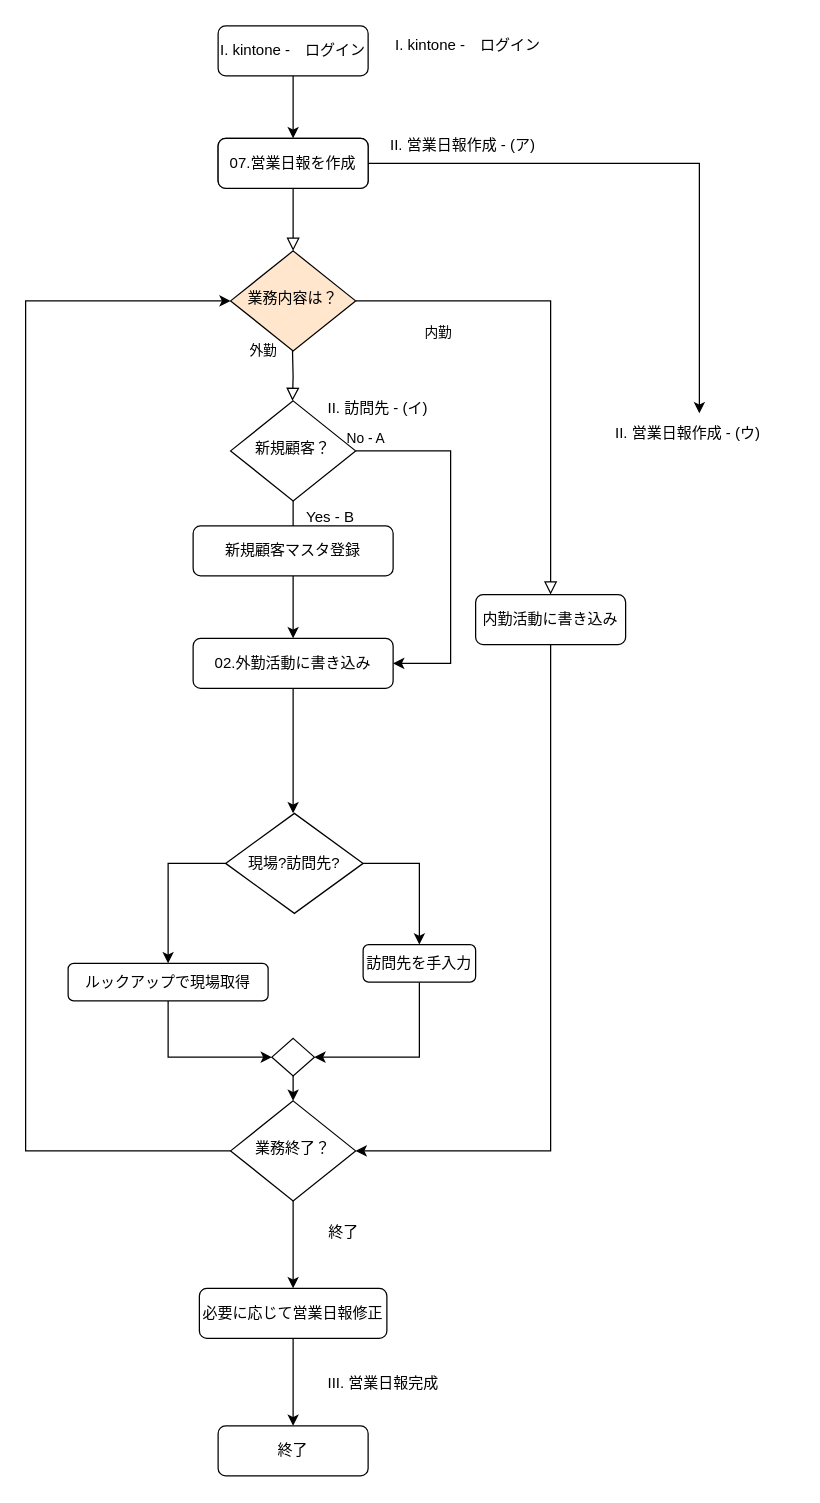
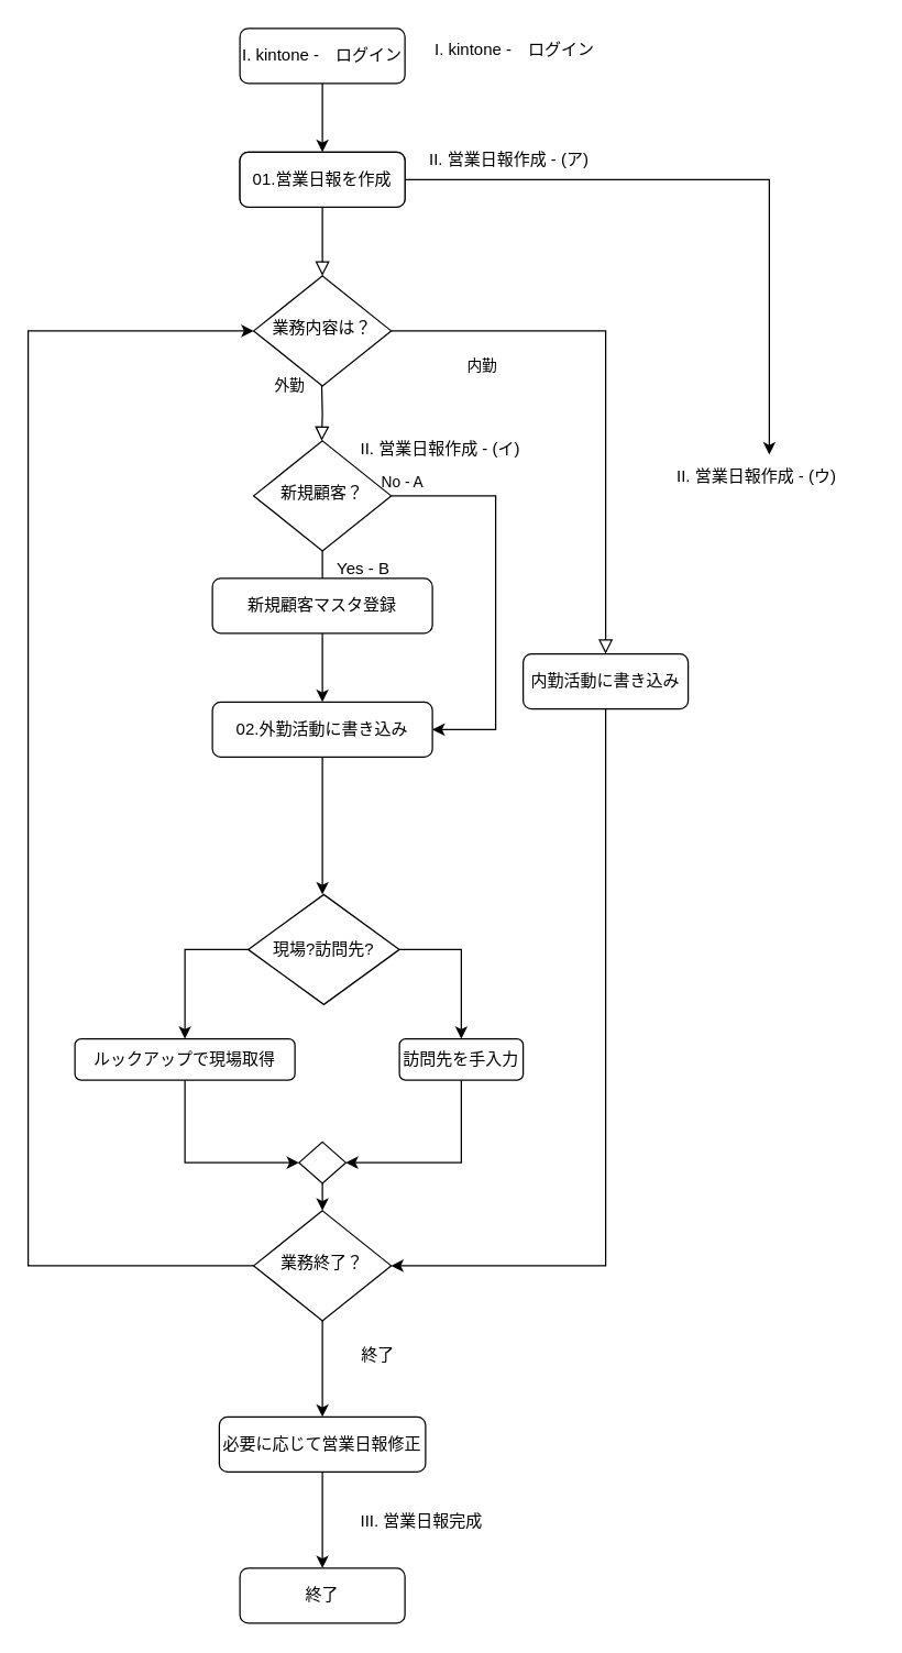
  <mxCell id="0" />
  <mxCell id="1" parent="0" />
  <mxCell id="2" value="" style="rounded=0;html=1;jettySize=auto;orthogonalLoop=1;fontSize=11;endArrow=block;endFill=0;endSize=8;strokeWidth=1;shadow=0;labelBackgroundColor=none;edgeStyle=orthogonalEdgeStyle;" parent="1" source="3" target="7" edge="1"><mxGeometry relative="1" as="geometry" /></mxCell>
  <mxCell id="3" value="Lamp doesn't work" style="rounded=1;whiteSpace=wrap;html=1;fontSize=12;glass=0;strokeWidth=1;shadow=0;" parent="1" vertex="1"><mxGeometry x="174" y="110" width="120" height="40" as="geometry" /></mxCell>
  <mxCell id="4" value="外勤" style="rounded=0;html=1;jettySize=auto;orthogonalLoop=1;fontSize=11;endArrow=block;endFill=0;endSize=8;strokeWidth=1;shadow=0;labelBackgroundColor=none;edgeStyle=orthogonalEdgeStyle;" parent="1" edge="1"><mxGeometry x="-1" y="-23" relative="1" as="geometry"><mxPoint x="-1" y="-1" as="offset" /><mxPoint x="233.5" y="280" as="sourcePoint" /><mxPoint x="233.5" y="320" as="targetPoint" /></mxGeometry></mxCell>
  <mxCell id="5" value="No - A" style="edgeStyle=orthogonalEdgeStyle;rounded=0;html=1;jettySize=auto;orthogonalLoop=1;fontSize=11;endArrow=block;endFill=0;endSize=8;strokeWidth=1;shadow=0;labelBackgroundColor=none;" parent="1" source="7" target="8" edge="1"><mxGeometry x="-0.957" y="-110" relative="1" as="geometry"><mxPoint as="offset" /></mxGeometry></mxCell>
  <mxCell id="6" value="内勤" style="edgeLabel;html=1;align=center;verticalAlign=middle;resizable=0;points=[];" parent="5" vertex="1" connectable="0"><mxGeometry x="-0.12" y="18" relative="1" as="geometry"><mxPoint x="-109" y="8" as="offset" /></mxGeometry></mxCell>
- <mxCell id="7" value="業務内容は？" style="rhombus;whiteSpace=wrap;html=1;shadow=0;fontFamily=Helvetica;fontSize=12;align=center;strokeWidth=1;spacing=6;spacingTop=-4;fillColor=#ffe6cc;" parent="1" vertex="1"><mxGeometry x="184" y="200" width="100" height="80" as="geometry" /></mxCell>
+ <mxCell id="7" value="業務内容は？" style="rhombus;whiteSpace=wrap;html=1;shadow=0;fontFamily=Helvetica;fontSize=12;align=center;strokeWidth=1;spacing=6;spacingTop=-4;" parent="1" vertex="1"><mxGeometry x="184" y="200" width="100" height="80" as="geometry" /></mxCell>
  <mxCell id="8" value="内勤活動に書き込み" style="rounded=1;whiteSpace=wrap;html=1;fontSize=12;glass=0;strokeWidth=1;shadow=0;" parent="1" vertex="1"><mxGeometry x="380" y="475" width="120" height="40" as="geometry" /></mxCell>
  <mxCell id="9" value="必要に応じて営業日報修正" style="rounded=1;whiteSpace=wrap;html=1;fontSize=12;glass=0;strokeWidth=1;shadow=0;" parent="1" vertex="1"><mxGeometry x="159" y="1030" width="150" height="40" as="geometry" /></mxCell>
  <mxCell id="10" value="02.外勤活動に書き込み" style="rounded=1;whiteSpace=wrap;html=1;fontSize=12;glass=0;strokeWidth=1;shadow=0;" parent="1" vertex="1"><mxGeometry x="154" y="510" width="160" height="40" as="geometry" /></mxCell>
  <mxCell id="11" value="" style="edgeStyle=orthogonalEdgeStyle;rounded=0;orthogonalLoop=1;jettySize=auto;html=1;exitX=0.5;exitY=1;exitDx=0;exitDy=0;entryX=0.5;entryY=0;entryDx=0;entryDy=0;" parent="1" source="14" target="13" edge="1"><mxGeometry relative="1" as="geometry"><mxPoint x="354" y="70" as="targetPoint" /><Array as="points" /></mxGeometry></mxCell>
  <mxCell id="12" value="" style="edgeStyle=orthogonalEdgeStyle;rounded=0;orthogonalLoop=1;jettySize=auto;html=1;" parent="1" source="13" target="38" edge="1"><mxGeometry relative="1" as="geometry" /></mxCell>
- <mxCell id="13" value="07.営業日報を作成" style="rounded=1;whiteSpace=wrap;html=1;fontSize=12;glass=0;strokeWidth=1;shadow=0;" parent="1" vertex="1"><mxGeometry x="174" y="110" width="120" height="40" as="geometry" /></mxCell>
+ <mxCell id="13" value="01.営業日報を作成" style="rounded=1;whiteSpace=wrap;html=1;fontSize=12;glass=0;strokeWidth=1;shadow=0;" parent="1" vertex="1"><mxGeometry x="174" y="110" width="120" height="40" as="geometry" /></mxCell>
  <mxCell id="14" value="&lt;span style=&quot;text-wrap-mode: nowrap;&quot;&gt;I. kintone -　ログイン&lt;/span&gt;" style="rounded=1;whiteSpace=wrap;html=1;fontSize=12;glass=0;strokeWidth=1;shadow=0;" parent="1" vertex="1"><mxGeometry x="174" width="120" height="40" as="geometry" y="20" /></mxCell>
  <mxCell id="15" value="&lt;div&gt;&lt;br&gt;&lt;/div&gt;&lt;div&gt;&lt;br&gt;&lt;/div&gt;&lt;div&gt;&lt;br&gt;&lt;/div&gt;" style="text;html=1;align=center;verticalAlign=middle;resizable=0;points=[];autosize=1;strokeColor=none;fillColor=none;" parent="1" vertex="1"><mxGeometry x="245" y="383" width="20" height="60" as="geometry" /></mxCell>
  <mxCell id="16" value="業務終了？" style="rhombus;whiteSpace=wrap;html=1;shadow=0;fontFamily=Helvetica;fontSize=12;align=center;strokeWidth=1;spacing=6;spacingTop=-4;" parent="1" vertex="1"><mxGeometry x="184" y="880" width="100" height="80" as="geometry" /></mxCell>
  <mxCell id="17" value="" style="endArrow=classic;html=1;rounded=0;exitX=0.5;exitY=1;exitDx=0;exitDy=0;entryX=1;entryY=0.5;entryDx=0;entryDy=0;" parent="1" source="8" target="16" edge="1"><mxGeometry width="50" height="50" relative="1" as="geometry"><mxPoint x="454" y="450" as="sourcePoint" /><mxPoint x="394" y="400" as="targetPoint" /><Array as="points"><mxPoint x="440" y="920" /></Array></mxGeometry></mxCell>
  <mxCell id="18" value="" style="endArrow=classic;html=1;rounded=0;exitX=0.5;exitY=1;exitDx=0;exitDy=0;entryX=0.5;entryY=0;entryDx=0;entryDy=0;" parent="1" source="16" target="9" edge="1"><mxGeometry width="50" height="50" relative="1" as="geometry"><mxPoint x="515" y="970" as="sourcePoint" /><mxPoint x="565" y="920" as="targetPoint" /></mxGeometry></mxCell>
  <mxCell id="19" value="終了" style="text;html=1;align=center;verticalAlign=middle;resizable=0;points=[];autosize=1;strokeColor=none;fillColor=none;" parent="1" vertex="1"><mxGeometry x="249" y="970" width="50" height="30" as="geometry" /></mxCell>
  <mxCell id="20" value="" style="endArrow=classic;html=1;rounded=0;exitX=0;exitY=0.5;exitDx=0;exitDy=0;entryX=0;entryY=0.5;entryDx=0;entryDy=0;" parent="1" source="16" target="7" edge="1"><mxGeometry width="50" height="50" relative="1" as="geometry"><mxPoint x="314" y="498" as="sourcePoint" /><mxPoint x="94" y="230" as="targetPoint" /><Array as="points"><mxPoint x="20" y="920" /><mxPoint x="20" y="240" /></Array></mxGeometry></mxCell>
  <mxCell id="21" value="" style="edgeStyle=orthogonalEdgeStyle;rounded=0;orthogonalLoop=1;jettySize=auto;html=1;exitX=0.5;exitY=1;exitDx=0;exitDy=0;entryX=0.5;entryY=0;entryDx=0;entryDy=0;" parent="1" source="9" target="22" edge="1"><mxGeometry relative="1" as="geometry"><mxPoint x="234" y="870" as="sourcePoint" /><mxPoint x="354" y="880" as="targetPoint" /><Array as="points" /></mxGeometry></mxCell>
  <mxCell id="22" value="終了" style="rounded=1;whiteSpace=wrap;html=1;fontSize=12;glass=0;strokeWidth=1;shadow=0;" parent="1" vertex="1"><mxGeometry x="174" y="1140" width="120" height="40" as="geometry" /></mxCell>
  <mxCell id="23" value="" style="shape=table;startSize=0;container=1;collapsible=1;childLayout=tableLayout;fixedRows=1;rowLines=0;fontStyle=0;align=center;resizeLast=1;strokeColor=none;fillColor=none;collapsible=0;whiteSpace=wrap;html=1;" parent="1" vertex="1"><mxGeometry x="294" width="180" height="30" as="geometry" y="20" /></mxCell>
  <mxCell id="24" value="" style="shape=tableRow;horizontal=0;startSize=0;swimlaneHead=0;swimlaneBody=0;fillColor=none;collapsible=0;dropTarget=0;points=[[0,0.5],[1,0.5]];portConstraint=eastwest;top=0;left=0;right=0;bottom=0;" parent="23" vertex="1"><mxGeometry width="180" height="30" as="geometry" /></mxCell>
  <mxCell id="25" value="I. kintone -　ログイン" style="shape=partialRectangle;connectable=0;fillColor=none;top=0;left=0;bottom=0;right=0;editable=1;overflow=hidden;" parent="24" vertex="1"><mxGeometry width="160" height="30" as="geometry"><mxRectangle width="160" height="30" as="alternateBounds" /></mxGeometry></mxCell>
  <mxCell id="26" value="" style="shape=partialRectangle;connectable=0;fillColor=none;top=0;left=0;bottom=0;right=0;align=left;spacingLeft=6;overflow=hidden;" parent="24" vertex="1"><mxGeometry x="160" width="20" height="30" as="geometry"><mxRectangle width="20" height="30" as="alternateBounds" /></mxGeometry></mxCell>
  <mxCell id="27" value="" style="shape=table;startSize=0;container=1;collapsible=1;childLayout=tableLayout;fixedRows=1;rowLines=0;fontStyle=0;align=center;resizeLast=1;strokeColor=none;fillColor=none;collapsible=0;whiteSpace=wrap;html=1;" parent="1" vertex="1"><mxGeometry x="274" y="100" width="180" height="30" as="geometry" /></mxCell>
  <mxCell id="28" value="" style="shape=tableRow;horizontal=0;startSize=0;swimlaneHead=0;swimlaneBody=0;fillColor=none;collapsible=0;dropTarget=0;points=[[0,0.5],[1,0.5]];portConstraint=eastwest;top=0;left=0;right=0;bottom=0;" parent="27" vertex="1"><mxGeometry width="180" height="30" as="geometry" /></mxCell>
  <mxCell id="29" value="" style="shape=partialRectangle;connectable=0;fillColor=none;top=0;left=0;bottom=0;right=0;editable=1;overflow=hidden;" parent="28" vertex="1"><mxGeometry width="30" height="30" as="geometry"><mxRectangle width="30" height="30" as="alternateBounds" /></mxGeometry></mxCell>
  <mxCell id="30" value="II. 営業日報作成 - (ア)" style="shape=partialRectangle;connectable=0;fillColor=none;top=0;left=0;bottom=0;right=0;align=left;spacingLeft=6;overflow=hidden;" parent="28" vertex="1"><mxGeometry x="30" width="150" height="30" as="geometry"><mxRectangle width="150" height="30" as="alternateBounds" /></mxGeometry></mxCell>
  <mxCell id="31" value="" style="shape=table;startSize=0;container=1;collapsible=1;childLayout=tableLayout;fixedRows=1;rowLines=0;fontStyle=0;align=center;resizeLast=1;strokeColor=none;fillColor=none;collapsible=0;whiteSpace=wrap;html=1;" parent="1" vertex="1"><mxGeometry x="224" y="310" width="180" height="30" as="geometry" /></mxCell>
  <mxCell id="32" value="" style="shape=tableRow;horizontal=0;startSize=0;swimlaneHead=0;swimlaneBody=0;fillColor=none;collapsible=0;dropTarget=0;points=[[0,0.5],[1,0.5]];portConstraint=eastwest;top=0;left=0;right=0;bottom=0;" parent="31" vertex="1"><mxGeometry width="180" height="30" as="geometry" /></mxCell>
  <mxCell id="33" value="" style="shape=partialRectangle;connectable=0;fillColor=none;top=0;left=0;bottom=0;right=0;editable=1;overflow=hidden;" parent="32" vertex="1"><mxGeometry width="30" height="30" as="geometry"><mxRectangle width="30" height="30" as="alternateBounds" /></mxGeometry></mxCell>
- <mxCell id="34" value="II. 訪問先 - (イ)" style="shape=partialRectangle;connectable=0;fillColor=none;top=0;left=0;bottom=0;right=0;align=left;spacingLeft=6;overflow=hidden;" parent="32" vertex="1"><mxGeometry x="30" width="150" height="30" as="geometry"><mxRectangle width="150" height="30" as="alternateBounds" /></mxGeometry></mxCell>
+ <mxCell id="34" value="II. 営業日報作成 - (イ)" style="shape=partialRectangle;connectable=0;fillColor=none;top=0;left=0;bottom=0;right=0;align=left;spacingLeft=6;overflow=hidden;" parent="32" vertex="1"><mxGeometry x="30" width="150" height="30" as="geometry"><mxRectangle width="150" height="30" as="alternateBounds" /></mxGeometry></mxCell>
  <mxCell id="35" value="" style="shape=table;startSize=0;container=1;collapsible=1;childLayout=tableLayout;fixedRows=1;rowLines=0;fontStyle=0;align=center;resizeLast=1;strokeColor=none;fillColor=none;collapsible=0;whiteSpace=wrap;html=1;" parent="1" vertex="1"><mxGeometry x="454" y="330" width="180" height="30" as="geometry" /></mxCell>
  <mxCell id="36" value="" style="shape=tableRow;horizontal=0;startSize=0;swimlaneHead=0;swimlaneBody=0;fillColor=none;collapsible=0;dropTarget=0;points=[[0,0.5],[1,0.5]];portConstraint=eastwest;top=0;left=0;right=0;bottom=0;" parent="35" vertex="1"><mxGeometry width="180" height="30" as="geometry" /></mxCell>
  <mxCell id="37" value="" style="shape=partialRectangle;connectable=0;fillColor=none;top=0;left=0;bottom=0;right=0;editable=1;overflow=hidden;" parent="36" vertex="1"><mxGeometry width="30" height="30" as="geometry"><mxRectangle width="30" height="30" as="alternateBounds" /></mxGeometry></mxCell>
  <mxCell id="38" value="II. 営業日報作成 - (ウ)" style="shape=partialRectangle;connectable=0;fillColor=none;top=0;left=0;bottom=0;right=0;align=left;spacingLeft=6;overflow=hidden;" parent="36" vertex="1"><mxGeometry x="30" width="150" height="30" as="geometry"><mxRectangle width="150" height="30" as="alternateBounds" /></mxGeometry></mxCell>
  <mxCell id="39" value="" style="shape=table;startSize=0;container=1;collapsible=1;childLayout=tableLayout;fixedRows=1;rowLines=0;fontStyle=0;align=center;resizeLast=1;strokeColor=none;fillColor=none;collapsible=0;whiteSpace=wrap;html=1;" parent="1" vertex="1"><mxGeometry x="224" y="1090" width="180" height="30" as="geometry" /></mxCell>
  <mxCell id="40" value="" style="shape=tableRow;horizontal=0;startSize=0;swimlaneHead=0;swimlaneBody=0;fillColor=none;collapsible=0;dropTarget=0;points=[[0,0.5],[1,0.5]];portConstraint=eastwest;top=0;left=0;right=0;bottom=0;" parent="39" vertex="1"><mxGeometry width="180" height="30" as="geometry" /></mxCell>
  <mxCell id="41" value="" style="shape=partialRectangle;connectable=0;fillColor=none;top=0;left=0;bottom=0;right=0;editable=1;overflow=hidden;" parent="40" vertex="1"><mxGeometry width="30" height="30" as="geometry"><mxRectangle width="30" height="30" as="alternateBounds" /></mxGeometry></mxCell>
  <mxCell id="42" value="III. 営業日報完成" style="shape=partialRectangle;connectable=0;fillColor=none;top=0;left=0;bottom=0;right=0;align=left;spacingLeft=6;overflow=hidden;" parent="40" vertex="1"><mxGeometry x="30" width="150" height="30" as="geometry"><mxRectangle width="150" height="30" as="alternateBounds" /></mxGeometry></mxCell>
  <mxCell id="43" value="" style="endArrow=classic;html=1;rounded=0;exitX=0.5;exitY=1;exitDx=0;exitDy=0;" parent="1" source="10" edge="1"><mxGeometry width="50" height="50" relative="1" as="geometry"><mxPoint x="230" y="460" as="sourcePoint" /><mxPoint x="234" y="650" as="targetPoint" /></mxGeometry></mxCell>
  <mxCell id="44" value="新規顧客？" style="rhombus;whiteSpace=wrap;html=1;shadow=0;fontFamily=Helvetica;fontSize=12;align=center;strokeWidth=1;spacing=6;spacingTop=-4;" parent="1" vertex="1"><mxGeometry x="184" y="320" width="100" height="80" as="geometry" /></mxCell>
  <mxCell id="45" value="" style="endArrow=classic;html=1;rounded=0;exitX=0.5;exitY=1;exitDx=0;exitDy=0;" parent="1" source="44" edge="1"><mxGeometry width="50" height="50" relative="1" as="geometry"><mxPoint x="250" y="580" as="sourcePoint" /><mxPoint x="234" y="510" as="targetPoint" /></mxGeometry></mxCell>
  <mxCell id="46" value="" style="endArrow=classic;html=1;rounded=0;exitX=1;exitY=0.5;exitDx=0;exitDy=0;entryX=1;entryY=0.5;entryDx=0;entryDy=0;" parent="1" source="44" target="10" edge="1"><mxGeometry width="50" height="50" relative="1" as="geometry"><mxPoint x="330" y="540" as="sourcePoint" /><mxPoint x="320" y="580" as="targetPoint" /><Array as="points"><mxPoint x="360" y="360" /><mxPoint x="360" y="530" /></Array></mxGeometry></mxCell>
  <mxCell id="47" value="新規顧客マスタ登録" style="rounded=1;whiteSpace=wrap;html=1;fontSize=12;glass=0;strokeWidth=1;shadow=0;" parent="1" vertex="1"><mxGeometry x="154" y="420" width="160" height="40" as="geometry" /></mxCell>
  <mxCell id="48" value="Yes - B" style="text;html=1;align=center;verticalAlign=middle;whiteSpace=wrap;rounded=0;" parent="1" vertex="1"><mxGeometry x="234" y="398" width="60" height="30" as="geometry" /></mxCell>
  <mxCell id="49" style="edgeStyle=orthogonalEdgeStyle;rounded=0;orthogonalLoop=1;jettySize=auto;html=1;exitX=1;exitY=0.5;exitDx=0;exitDy=0;entryX=0.5;entryY=0;entryDx=0;entryDy=0;" parent="1" source="50" target="55" edge="1"><mxGeometry relative="1" as="geometry" /></mxCell>
  <mxCell id="50" value="現場?訪問先?" style="rhombus;whiteSpace=wrap;html=1;" parent="1" vertex="1"><mxGeometry x="180" y="650" width="110" height="80" as="geometry" /></mxCell>
  <mxCell id="51" value="" style="endArrow=classic;html=1;rounded=0;exitX=0;exitY=0.5;exitDx=0;exitDy=0;entryX=0.5;entryY=0;entryDx=0;entryDy=0;" parent="1" source="50" target="53" edge="1"><mxGeometry width="50" height="50" relative="1" as="geometry"><mxPoint x="249" y="740" as="sourcePoint" /><mxPoint x="234" y="770" as="targetPoint" /><Array as="points"><mxPoint x="134" y="690" /></Array></mxGeometry></mxCell>
  <mxCell id="52" style="edgeStyle=orthogonalEdgeStyle;rounded=0;orthogonalLoop=1;jettySize=auto;html=1;exitX=0.5;exitY=1;exitDx=0;exitDy=0;entryX=0;entryY=0.5;entryDx=0;entryDy=0;" parent="1" source="53" target="57" edge="1"><mxGeometry relative="1" as="geometry" /></mxCell>
- <mxCell id="53" value="ルックアップで現場取得" style="rounded=1;whiteSpace=wrap;html=1;fontSize=12;glass=0;strokeWidth=1;shadow=0;" parent="1" vertex="1"><mxGeometry x="54" y="770" width="160" height="30" as="geometry" /></mxCell>
+ <mxCell id="53" value="ルックアップで現場取得" style="rounded=1;whiteSpace=wrap;html=1;fontSize=12;glass=0;strokeWidth=1;shadow=0;" parent="1" vertex="1"><mxGeometry x="54" y="755" width="160" height="30" as="geometry" /></mxCell>
  <mxCell id="54" style="edgeStyle=orthogonalEdgeStyle;rounded=0;orthogonalLoop=1;jettySize=auto;html=1;exitX=0.5;exitY=1;exitDx=0;exitDy=0;entryX=1;entryY=0.5;entryDx=0;entryDy=0;" parent="1" source="55" target="57" edge="1"><mxGeometry relative="1" as="geometry" /></mxCell>
  <mxCell id="55" value="訪問先を手入力" style="rounded=1;whiteSpace=wrap;html=1;fontSize=12;glass=0;strokeWidth=1;shadow=0;" parent="1" vertex="1"><mxGeometry x="290" y="755" width="90" height="30" as="geometry" /></mxCell>
  <mxCell id="56" style="edgeStyle=orthogonalEdgeStyle;rounded=0;orthogonalLoop=1;jettySize=auto;html=1;exitX=0.5;exitY=1;exitDx=0;exitDy=0;entryX=0.5;entryY=0;entryDx=0;entryDy=0;" parent="1" source="57" target="16" edge="1"><mxGeometry relative="1" as="geometry" /></mxCell>
  <mxCell id="57" value="" style="rhombus;whiteSpace=wrap;html=1;" parent="1" vertex="1"><mxGeometry x="217" y="830" width="34" height="30" as="geometry" /></mxCell>
